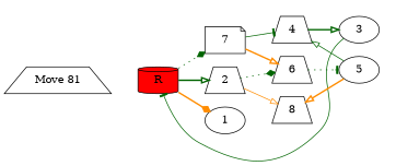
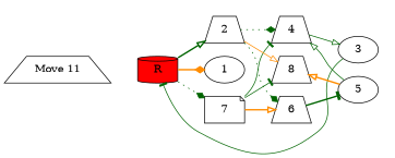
  digraph {
    rankdir=LR
    node [shape=trapezium]
    edge [arrowhead=onormal color=darkgreen style=solid]
    n1 [fillcolor="#ff0000" label=R shape=cylinder style=filled]
    7 [shape=note]
    2
    1 [shape=ellipse]
    8
    6
    4
    3 [shape=ellipse]
    5 [shape=ellipse]
-   n10 [label="Move 81"]
+   n10 [label="Move 11"]
    subgraph cluster_1 {
      peripheries=0
      n1
    }
    subgraph cluster_2 {
      peripheries=0
      7
      2
      1
    }
    subgraph cluster_3 {
      peripheries=0
      8
      6
      4
    }
    subgraph cluster_4 {
      peripheries=0
      3
      5
    }
    n1 -> 7 [arrowhead=diamond style=dotted]
    n1 -> 2 [style=bold]
    n1 -> 1 [arrowhead=diamond color=darkorange style=bold]
+   7 -> 8 [arrowhead=tee]
    7 -> 6 [color=darkorange style=bold]
    7 -> 4 [arrowhead=tee]
    2 -> 8 [color=darkorange]
    2 -> 6 [arrowhead=diamond style=dotted]
-   6 -> 5 [arrowhead=tee style=dotted]
-   4 -> 3 [style=bold]
+   2 -> 4 [arrowhead=diamond style=dotted]
+   6 -> 5 [arrowhead=tee style=bold]
+   4 -> 3
    3 -> n1 [arrowhead=tee constraint=false]
    5 -> 8 [color=darkorange constraint=false style=bold]
    5 -> 4 [constraint=false]
    n10 -> n1 [style=invis arrowhead="" color=""]
  }
